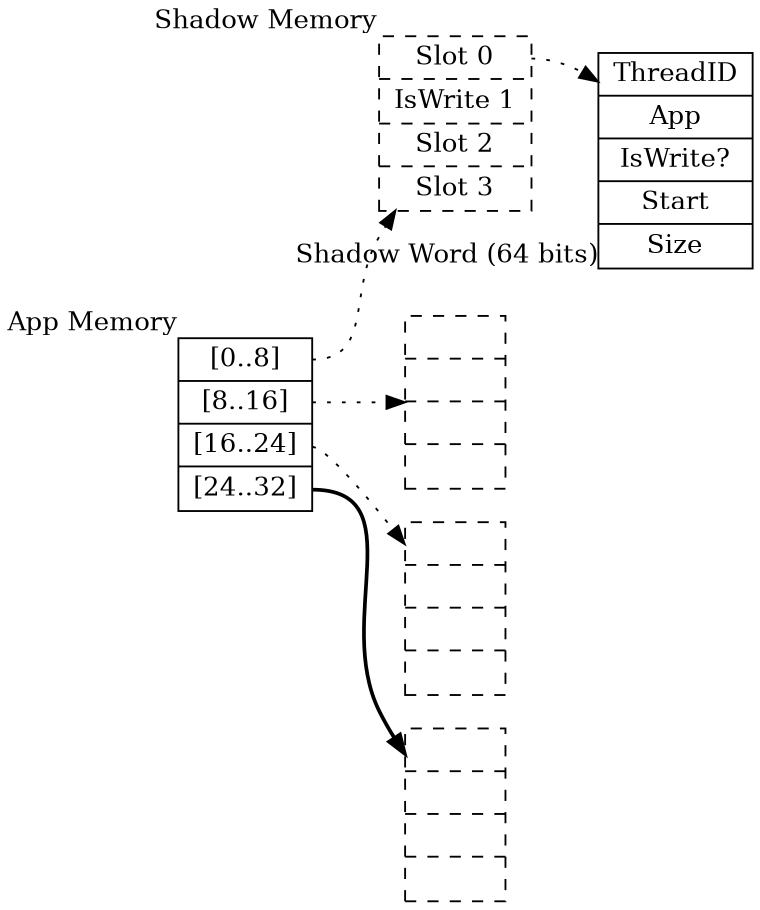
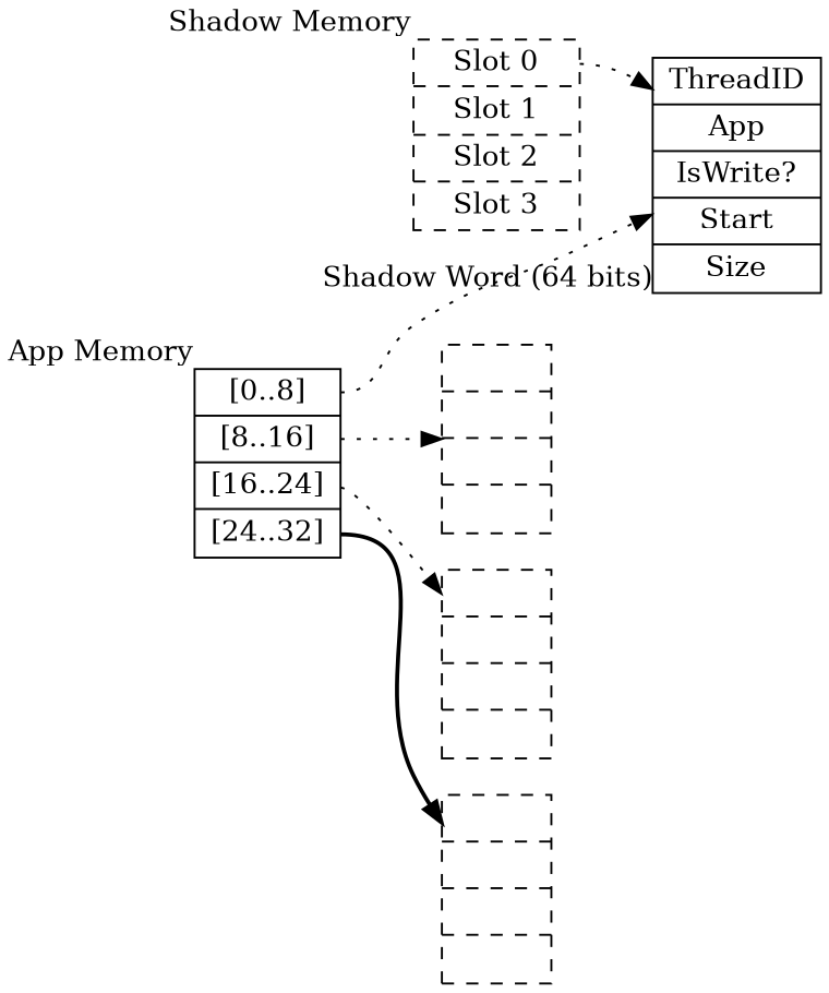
  digraph {
    rankdir=LR
    node [shape=record style=dashed]
    edge [style=dotted tailport=f0]
    n1 [label="<f0> [0..8] | <f1> [8..16] | <f2> [16..24] | <f3> [24..32]" xlabel="App Memory" style=""]
-   n2 [label="<f0> Slot 0 | <f1> IsWrite 1 | <f2> Slot 2 | <f3> Slot 3" xlabel="Shadow Memory"]
+   n2 [label="<f0> Slot 0 | <f1> Slot 1 | <f2> Slot 2 | <f3> Slot 3" xlabel="Shadow Memory"]
    n3 [label="<f0> | <f1> | <f2> | <f3>"]
    n4 [label="<f0> | <f1> | <f2> | <f3>"]
    n5 [label="<f0> | <f1> | <f2> | <f3>"]
    n6 [label="<f0> ThreadID | <f1> App | <f2> IsWrite? | <f3> Start | <f4> Size" xlabel="Shadow Word (64 bits)" style=""]
-   n1 -> n2
+   n1 -> n6
    n1 -> n3 [tailport=f1]
    n1 -> n4 [tailport=f2]
    n1 -> n5 [style=bold tailport=f3]
    n2 -> n6
  }
